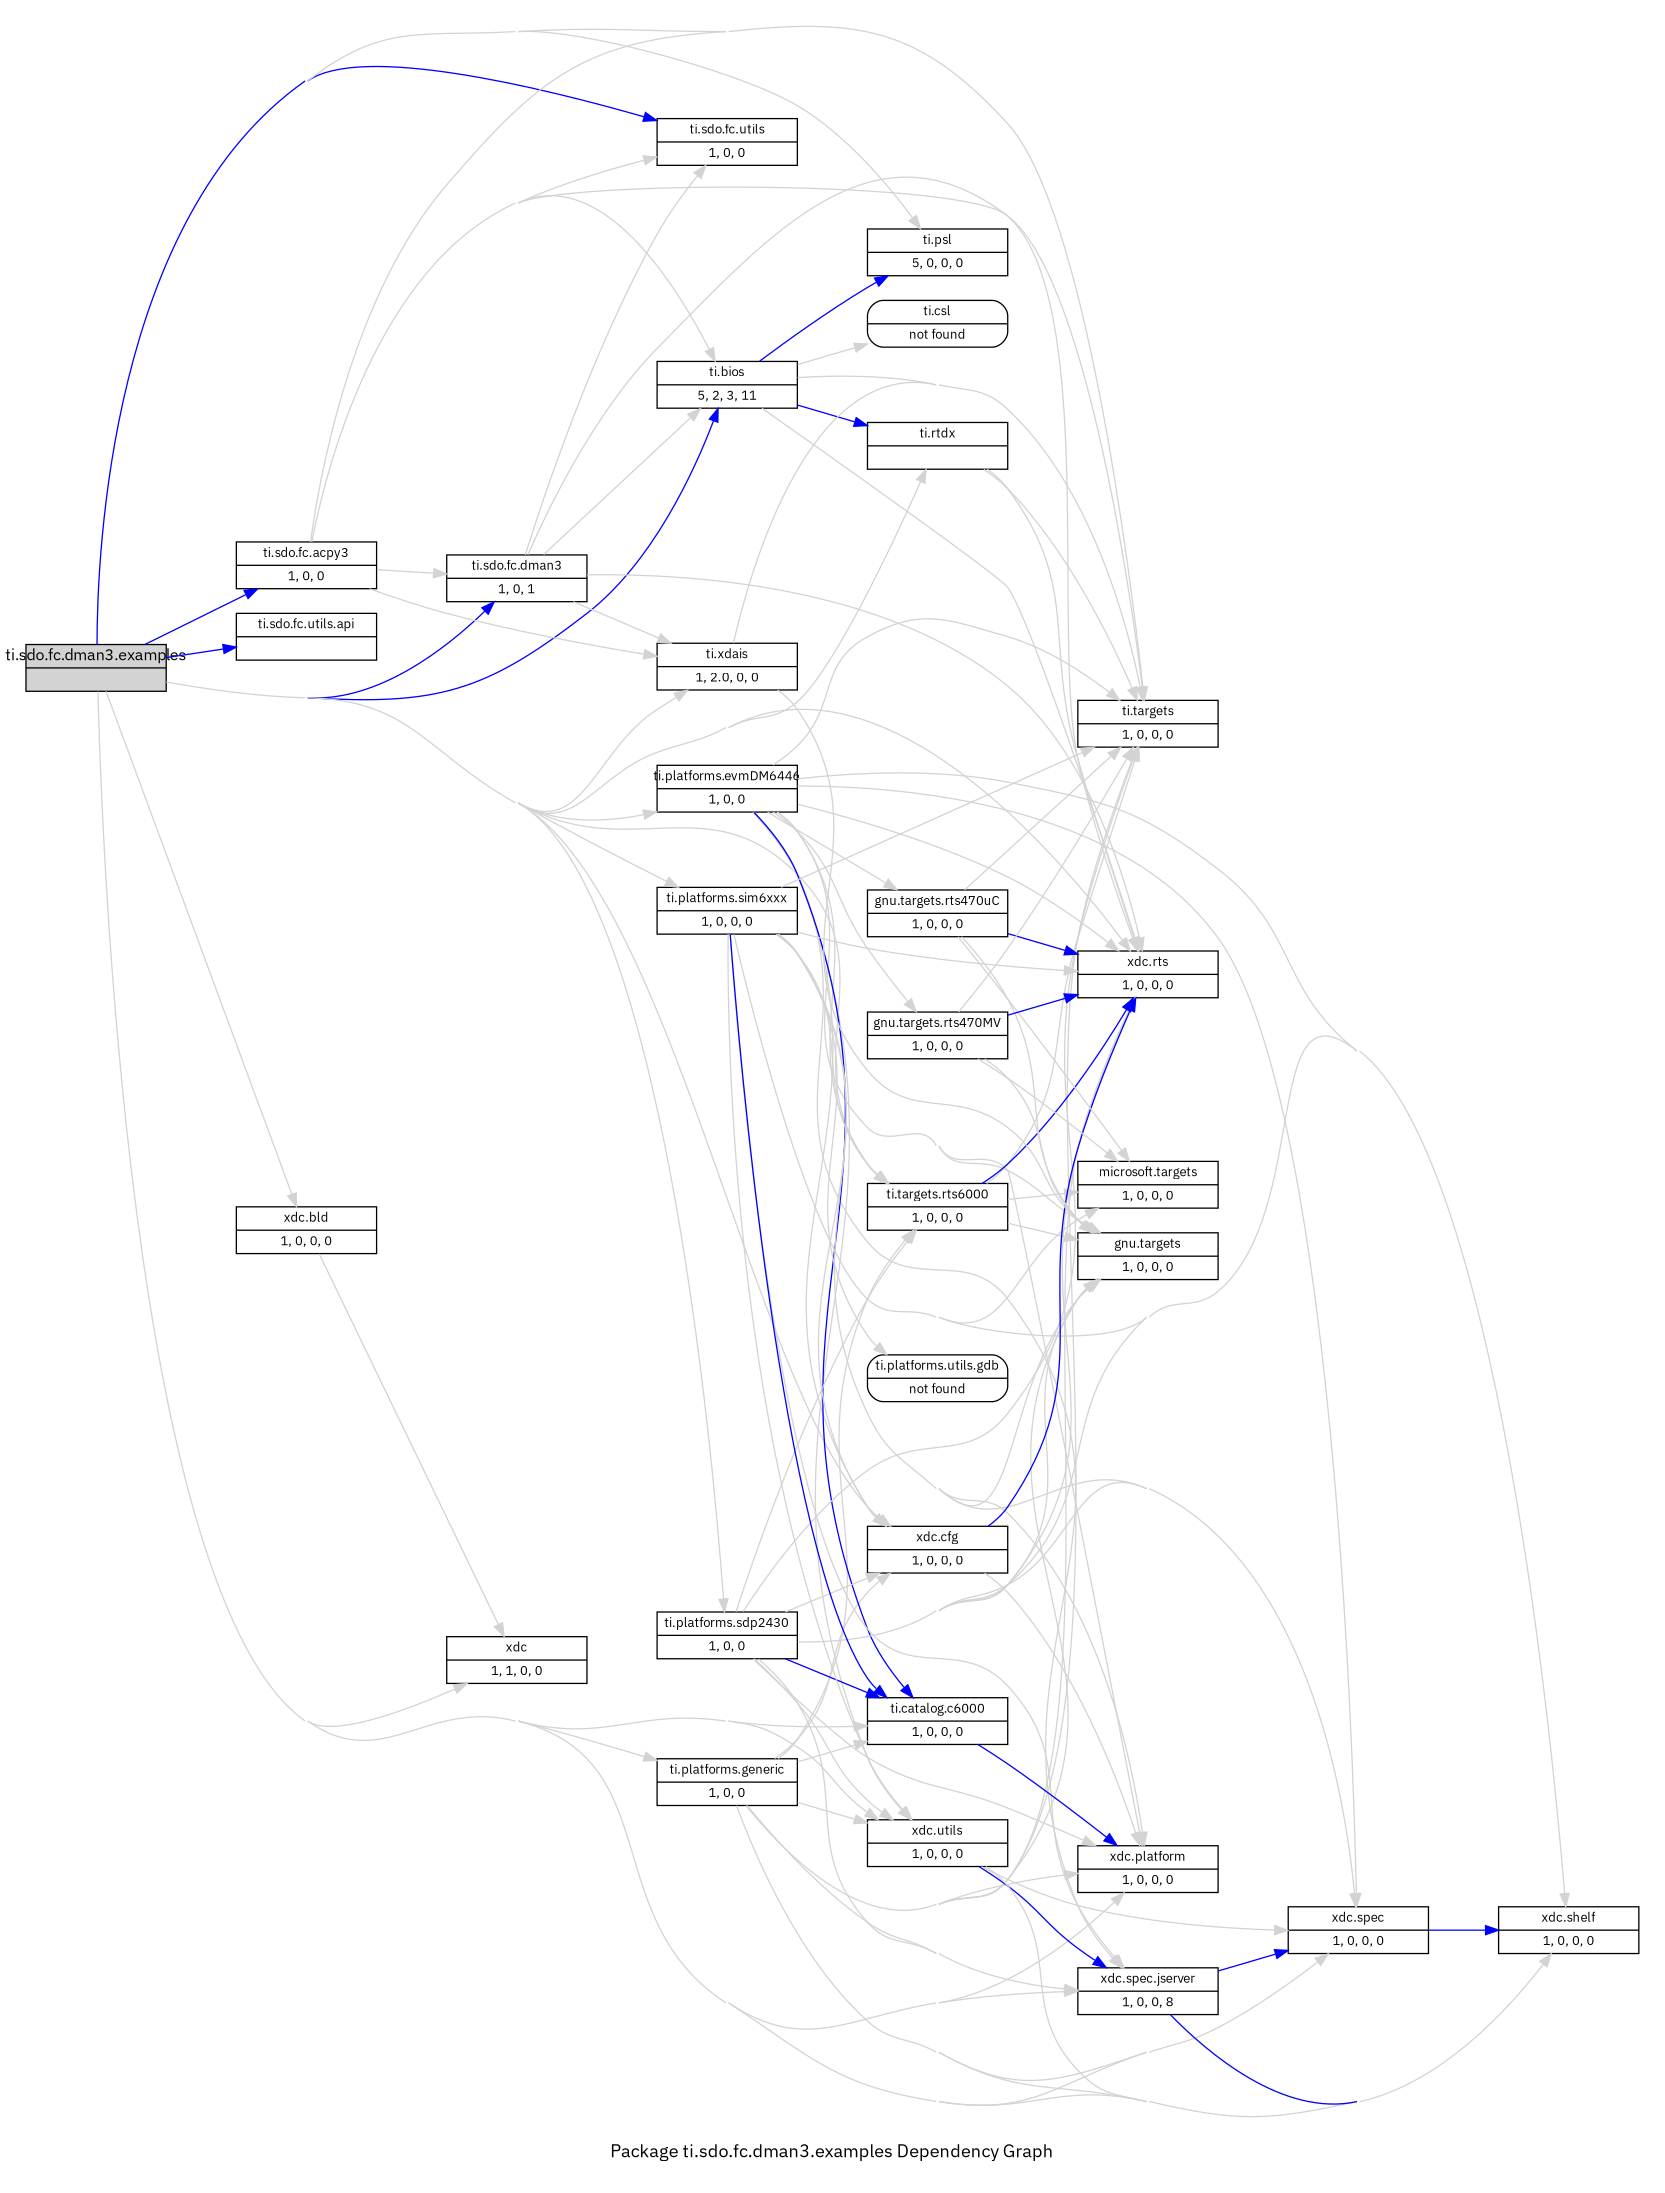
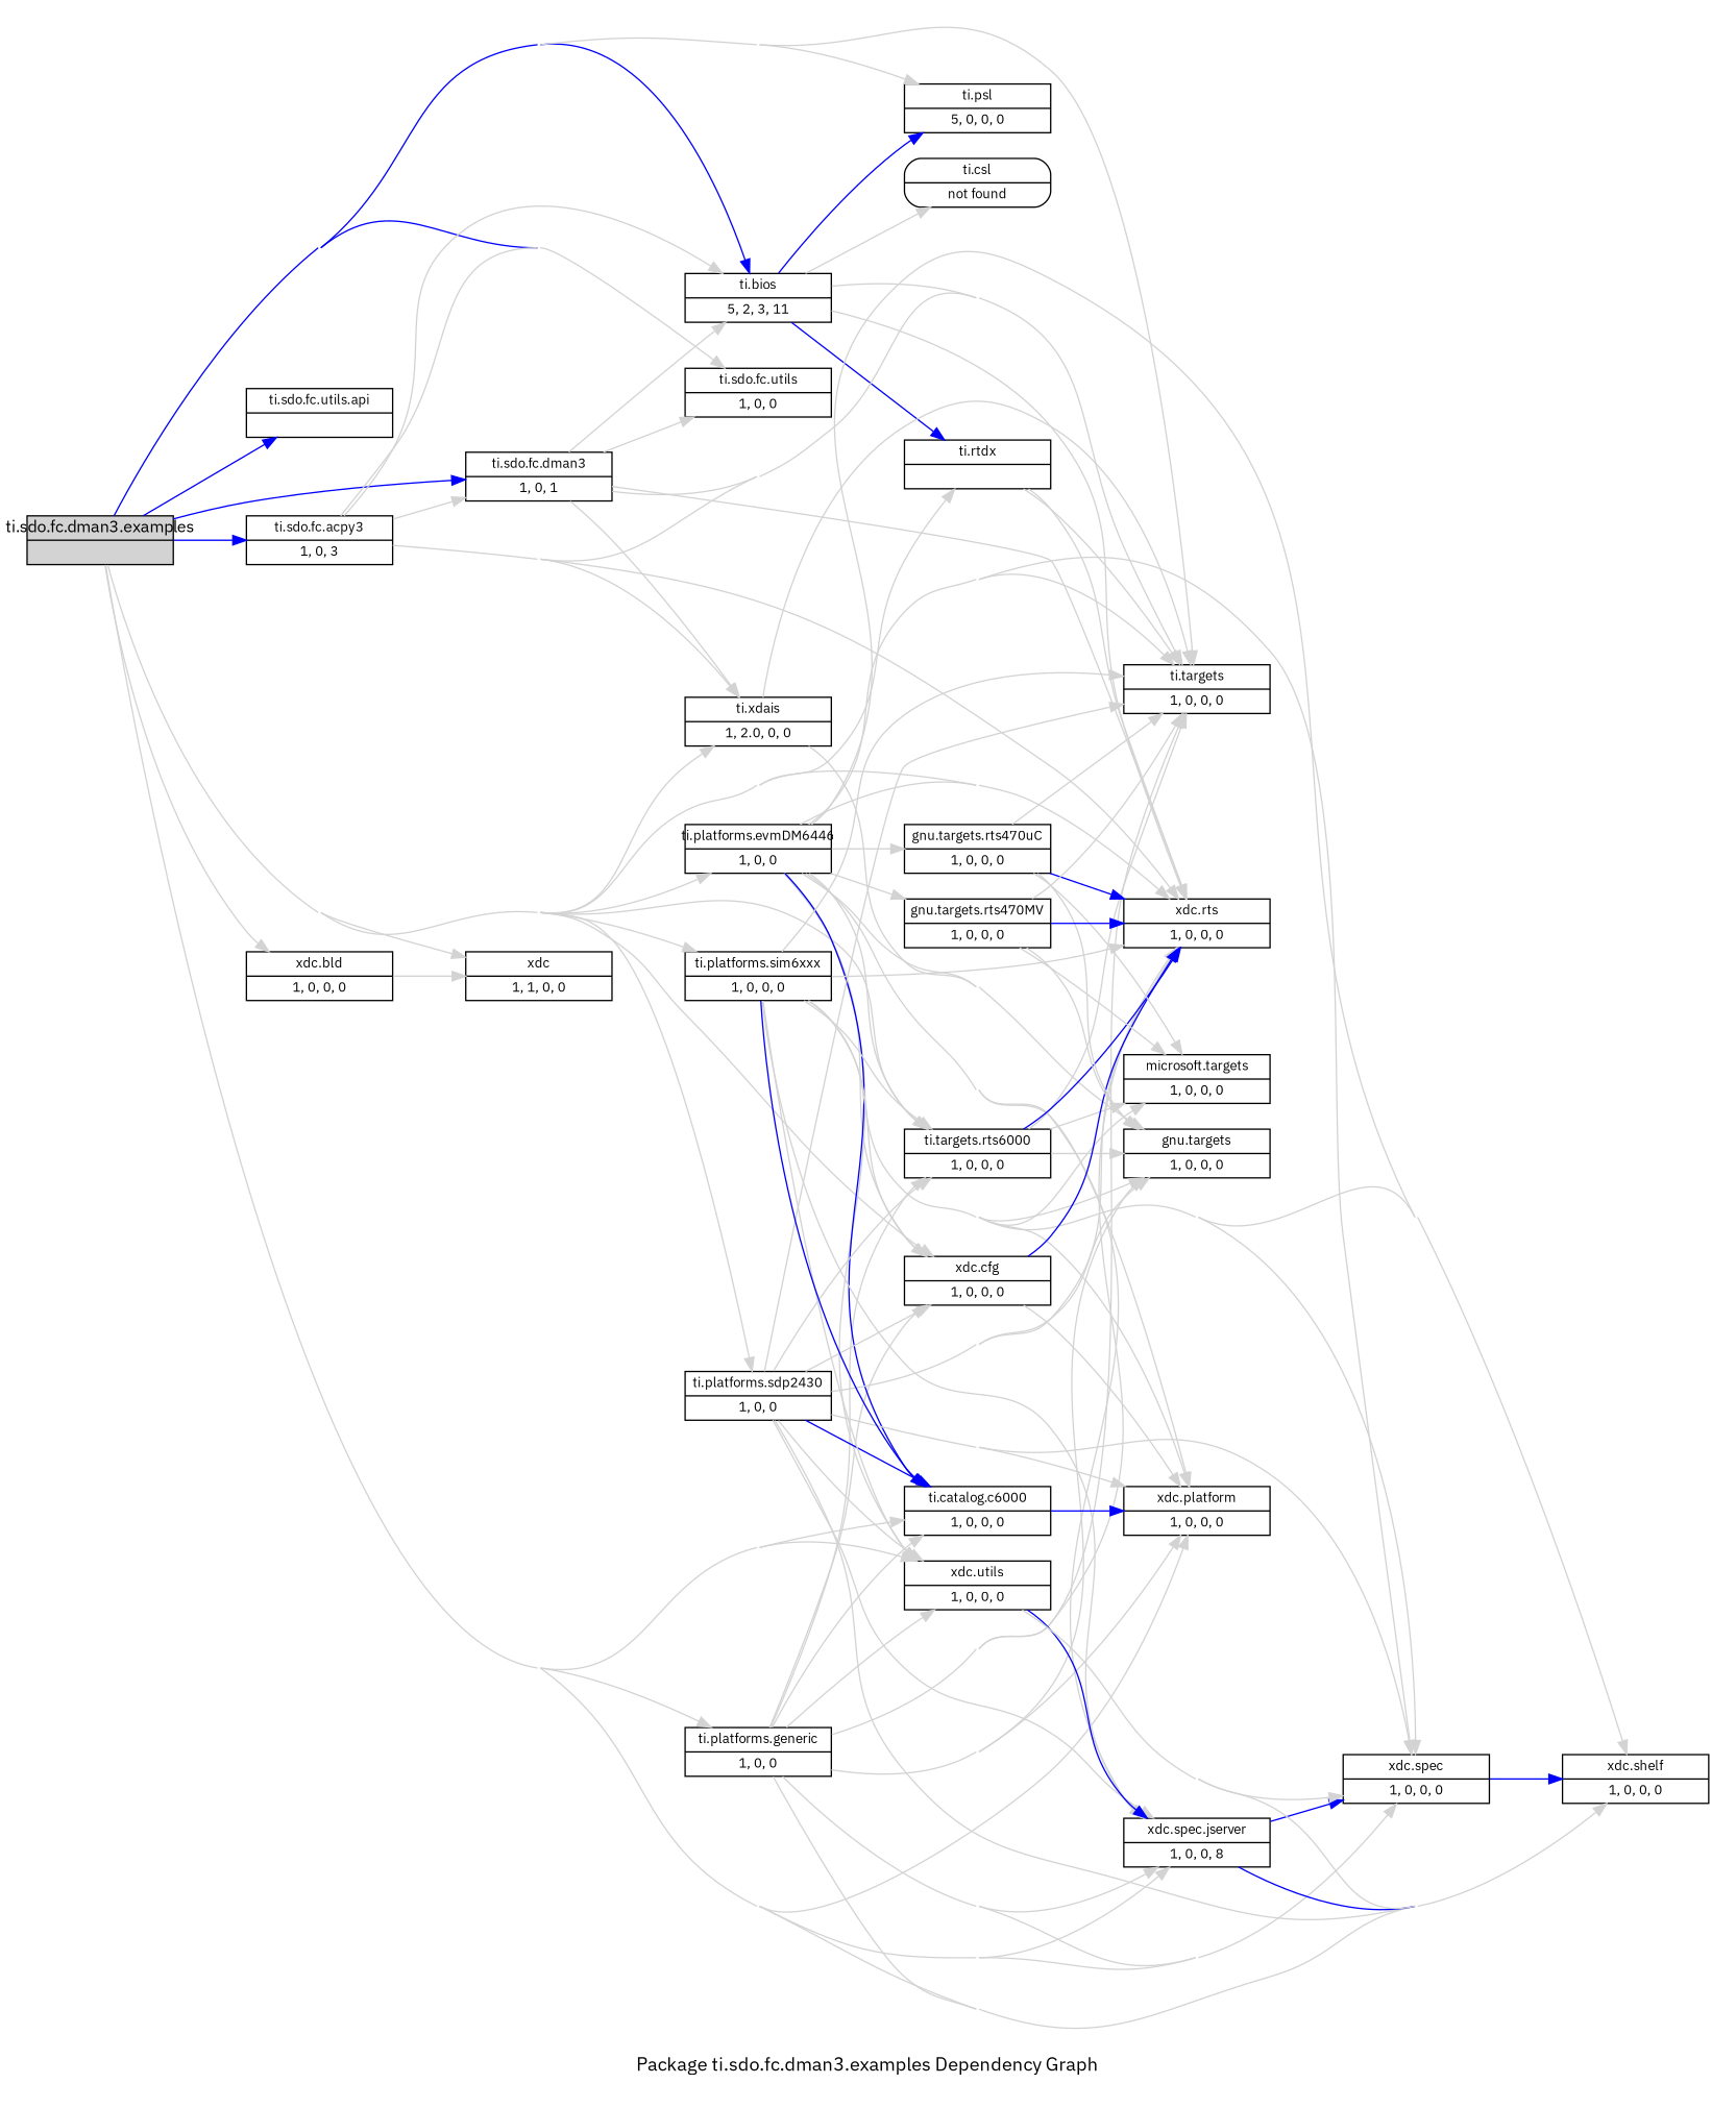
  digraph {
    concentrate=true
    fontname="IBM Plex Sans"
    label="\nPackage ti.sdo.fc.dman3.examples Dependency Graph"
    rankdir=LR
    ranksep=.75
    node [color=black fillcolor=white fixedsize=true font=Helvetica fontname="IBM Plex Sans" fontsize=10 shape=record style=filled]
    edge [color=lightgrey fontname="IBM Plex Sans" style=solid]
    n1 [fillcolor=lightgrey fontsize=12 label="ti.sdo.fc.dman3.examples|" width=1.5]
    n2 [label="ti.bios|5, 2, 3, 11" width=1.5]
    n3 [label="ti.sdo.fc.dman3|1, 0, 1" width=1.5]
-   n4 [label="ti.sdo.fc.acpy3|1, 0, 0" width=1.5]
+   n4 [label="ti.sdo.fc.acpy3|1, 0, 3" width=1.5]
    n5 [label="ti.sdo.fc.utils|1, 0, 0" width=1.5]
    n6 [label="ti.sdo.fc.utils.api|" width=1.5]
    n7 [label="ti.psl|5, 0, 0, 0" width=1.5]
    n8 [label="ti.platforms.generic|1, 0, 0" width=1.5]
    n9 [label="ti.platforms.evmDM6446|1, 0, 0" width=1.5]
    n10 [label="ti.platforms.sdp2430|1, 0, 0" width=1.5]
    n11 [label="xdc.spec.jserver|1, 0, 0, 8" width=1.5]
    n12 [label="ti.rtdx|" width=1.5]
    n13 [label="ti.targets|1, 0, 0, 0" width=1.5]
    n14 [label="xdc.shelf|1, 0, 0, 0" width=1.5]
    n15 [label="ti.targets.rts6000|1, 0, 0, 0" width=1.5]
    n16 [label="xdc.spec|1, 0, 0, 0" width=1.5]
    n17 [label="xdc|1, 1, 0, 0" width=1.5]
    n18 [label="xdc.bld|1, 0, 0, 0" width=1.5]
    n19 [label="ti.platforms.sim6xxx|1, 0, 0, 0" width=1.5]
    n20 [label="xdc.utils|1, 0, 0, 0" width=1.5]
    n21 [label="xdc.rts|1, 0, 0, 0" width=1.5]
    n22 [label="xdc.cfg|1, 0, 0, 0" width=1.5]
    n23 [label="xdc.platform|1, 0, 0, 0" width=1.5]
    n24 [label="ti.catalog.c6000|1, 0, 0, 0" width=1.5]
    n25 [label="ti.xdais|1, 2.0, 0, 0" width=1.5]
    n26 [label="ti.csl|not found" style=rounded width=1.5]
    n27 [label="gnu.targets|1, 0, 0, 0" width=1.5]
    n28 [label="gnu.targets.rts470uC|1, 0, 0, 0" width=1.5]
    n29 [label="gnu.targets.rts470MV|1, 0, 0, 0" width=1.5]
    n30 [label="microsoft.targets|1, 0, 0, 0" width=1.5]
-   n31 [label="ti.platforms.utils.gdb|not found" style=rounded width=1.5]
    n1 -> n2 [color=blue]
    n1 -> n2
    n1 -> n3 [color=blue]
    n1 -> n3
    n1 -> n4 [color=blue]
    n1 -> n4
    n1 -> n5 [color=blue]
    n1 -> n5
    n1 -> n6 [color=blue]
    n1 -> n6
    n1 -> n7
    n1 -> n8
    n1 -> n9
    n1 -> n10
    n1 -> n11
    n1 -> n12
    n1 -> n13
    n1 -> n14
    n1 -> n15
    n1 -> n16
    n1 -> n17
    n1 -> n18
    n1 -> n19
    n1 -> n20
    n1 -> n21
    n1 -> n22
    n1 -> n23
    n1 -> n24
    n1 -> n25
    n2 -> n7 [color=blue]
    n2 -> n7
    n2 -> n12 [color=blue]
    n2 -> n12
    n2 -> n13
    n2 -> n21
    n2 -> n26
    n3 -> n2
    n3 -> n5
    n3 -> n13
    n3 -> n21
    n3 -> n25
    n4 -> n2
    n4 -> n3
    n4 -> n5
    n4 -> n13
    n4 -> n21
    n4 -> n25
    n8 -> n11
    n8 -> n13
    n8 -> n14
    n8 -> n15
    n8 -> n16
    n8 -> n20
    n8 -> n21
    n8 -> n22
    n8 -> n23
    n8 -> n24
    n8 -> n27
    n9 -> n11
    n9 -> n13
    n9 -> n14
    n9 -> n15
    n9 -> n16
    n9 -> n20
    n9 -> n21
    n9 -> n22
    n9 -> n23
    n9 -> n24 [color=blue]
    n9 -> n24
    n9 -> n27
    n9 -> n28
    n9 -> n29
    n10 -> n11
    n10 -> n13
    n10 -> n14
    n10 -> n15
    n10 -> n16
    n10 -> n20
    n10 -> n21
    n10 -> n22
    n10 -> n23
    n10 -> n24 [color=blue]
    n10 -> n24
    n10 -> n27
    n11 -> n14 [color=blue]
    n11 -> n14
    n11 -> n16 [color=blue]
    n11 -> n16
    n12 -> n13
    n12 -> n21
    n15 -> n13
    n15 -> n21 [color=blue]
    n15 -> n21
    n15 -> n27
    n15 -> n30
    n16 -> n14 [color=blue]
    n16 -> n14
    n18 -> n17
    n19 -> n11
    n19 -> n13
    n19 -> n14
    n19 -> n15
    n19 -> n16
    n19 -> n20
    n19 -> n21
    n19 -> n22
    n19 -> n23
    n19 -> n24 [color=blue]
    n19 -> n24
    n19 -> n27
    n19 -> n30
-   n19 -> n31
    n20 -> n11 [color=blue]
    n20 -> n11
    n20 -> n14
    n20 -> n16
    n22 -> n21 [color=blue]
    n22 -> n21
    n22 -> n23
    n24 -> n23 [color=blue]
    n24 -> n23
    n25 -> n13
    n25 -> n27
    n28 -> n13
    n28 -> n21 [color=blue]
    n28 -> n21
    n28 -> n27
    n28 -> n30
    n29 -> n13
    n29 -> n21 [color=blue]
    n29 -> n21
    n29 -> n27
    n29 -> n30
  }
